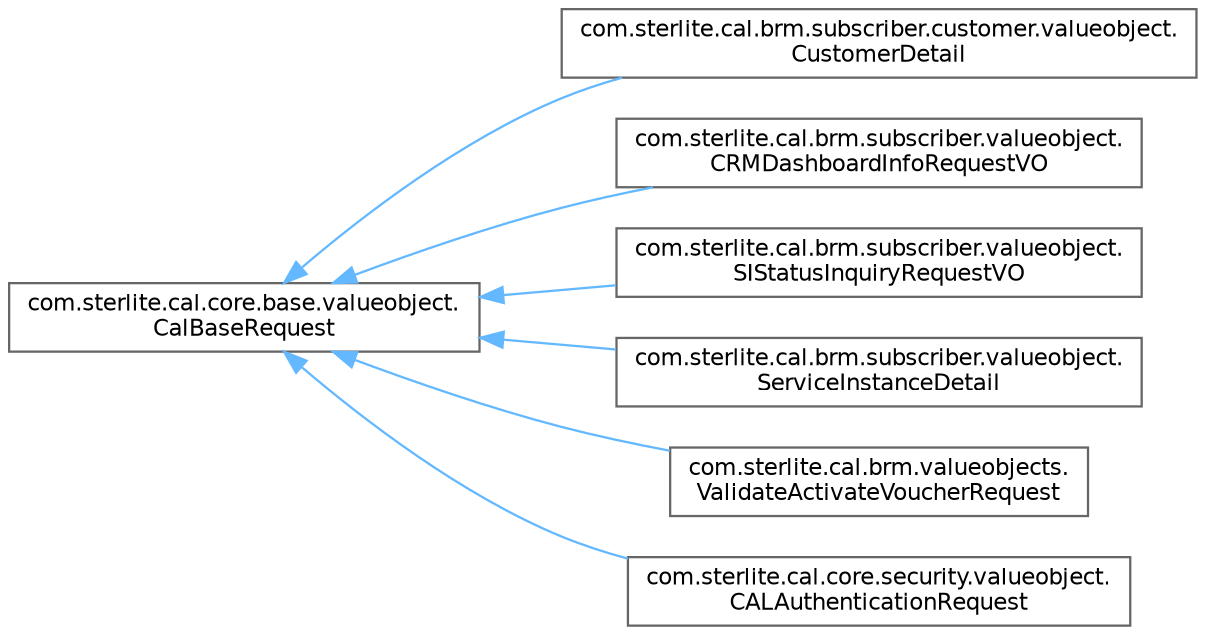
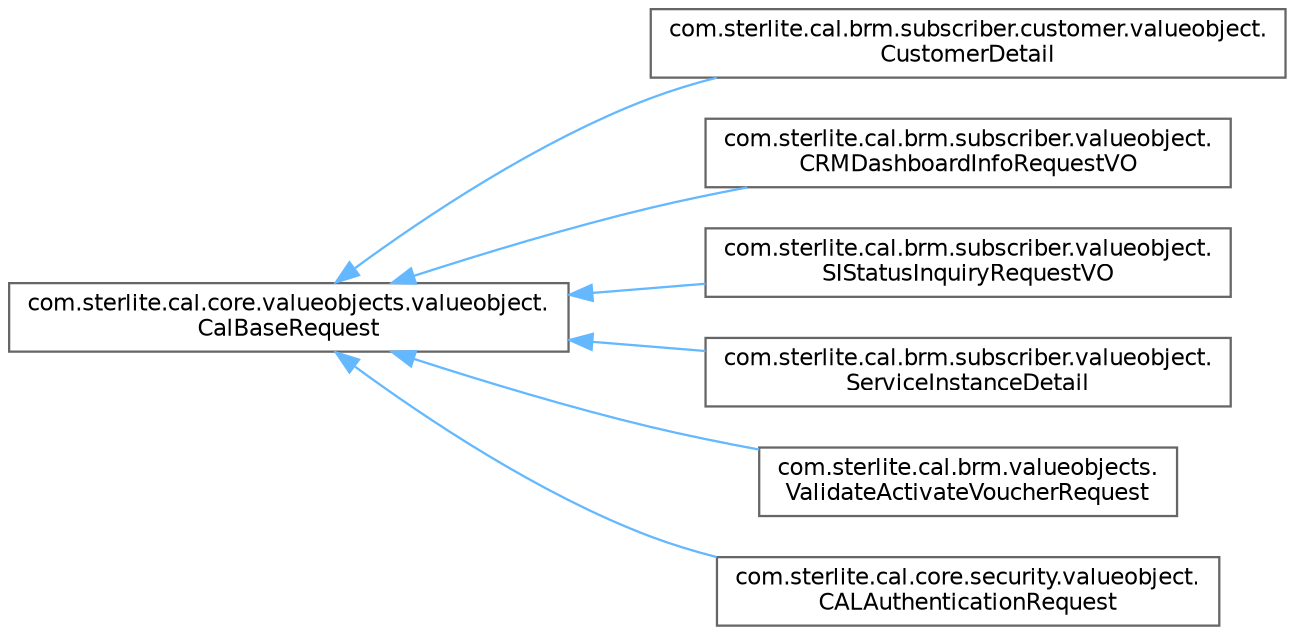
  digraph {
    rankdir=LR
    node [color=grey40 fillcolor=white fontname=Helvetica fontsize=10 shape=box style=filled]
    edge [color=steelblue1 dir=back fontname=Helvetica fontsize=10 labelfontname=Helvetica labelfontsize=10 style=solid]
-   n1 [height=0.2 label="com.sterlite.cal.core.base.valueobject.\lCalBaseRequest" width=0.4]
+   n1 [height=0.2 label="com.sterlite.cal.core.valueobjects.valueobject.\lCalBaseRequest" width=0.4]
    n2 [height=0.2 label="com.sterlite.cal.brm.subscriber.customer.valueobject.\lCustomerDetail" width=0.4]
    n3 [height=0.2 label="com.sterlite.cal.brm.subscriber.valueobject.\lCRMDashboardInfoRequestVO" width=0.4]
    n4 [height=0.2 label="com.sterlite.cal.brm.subscriber.valueobject.\lSIStatusInquiryRequestVO" width=0.4]
    n5 [height=0.2 label="com.sterlite.cal.brm.subscriber.valueobject.\lServiceInstanceDetail" width=0.4]
    n6 [height=0.2 label="com.sterlite.cal.brm.valueobjects.\lValidateActivateVoucherRequest" width=0.4]
    n7 [height=0.2 label="com.sterlite.cal.core.security.valueobject.\lCALAuthenticationRequest" width=0.4]
    n1 -> n2
    n1 -> n3
    n1 -> n4
    n1 -> n5
    n1 -> n6
    n1 -> n7
  }
